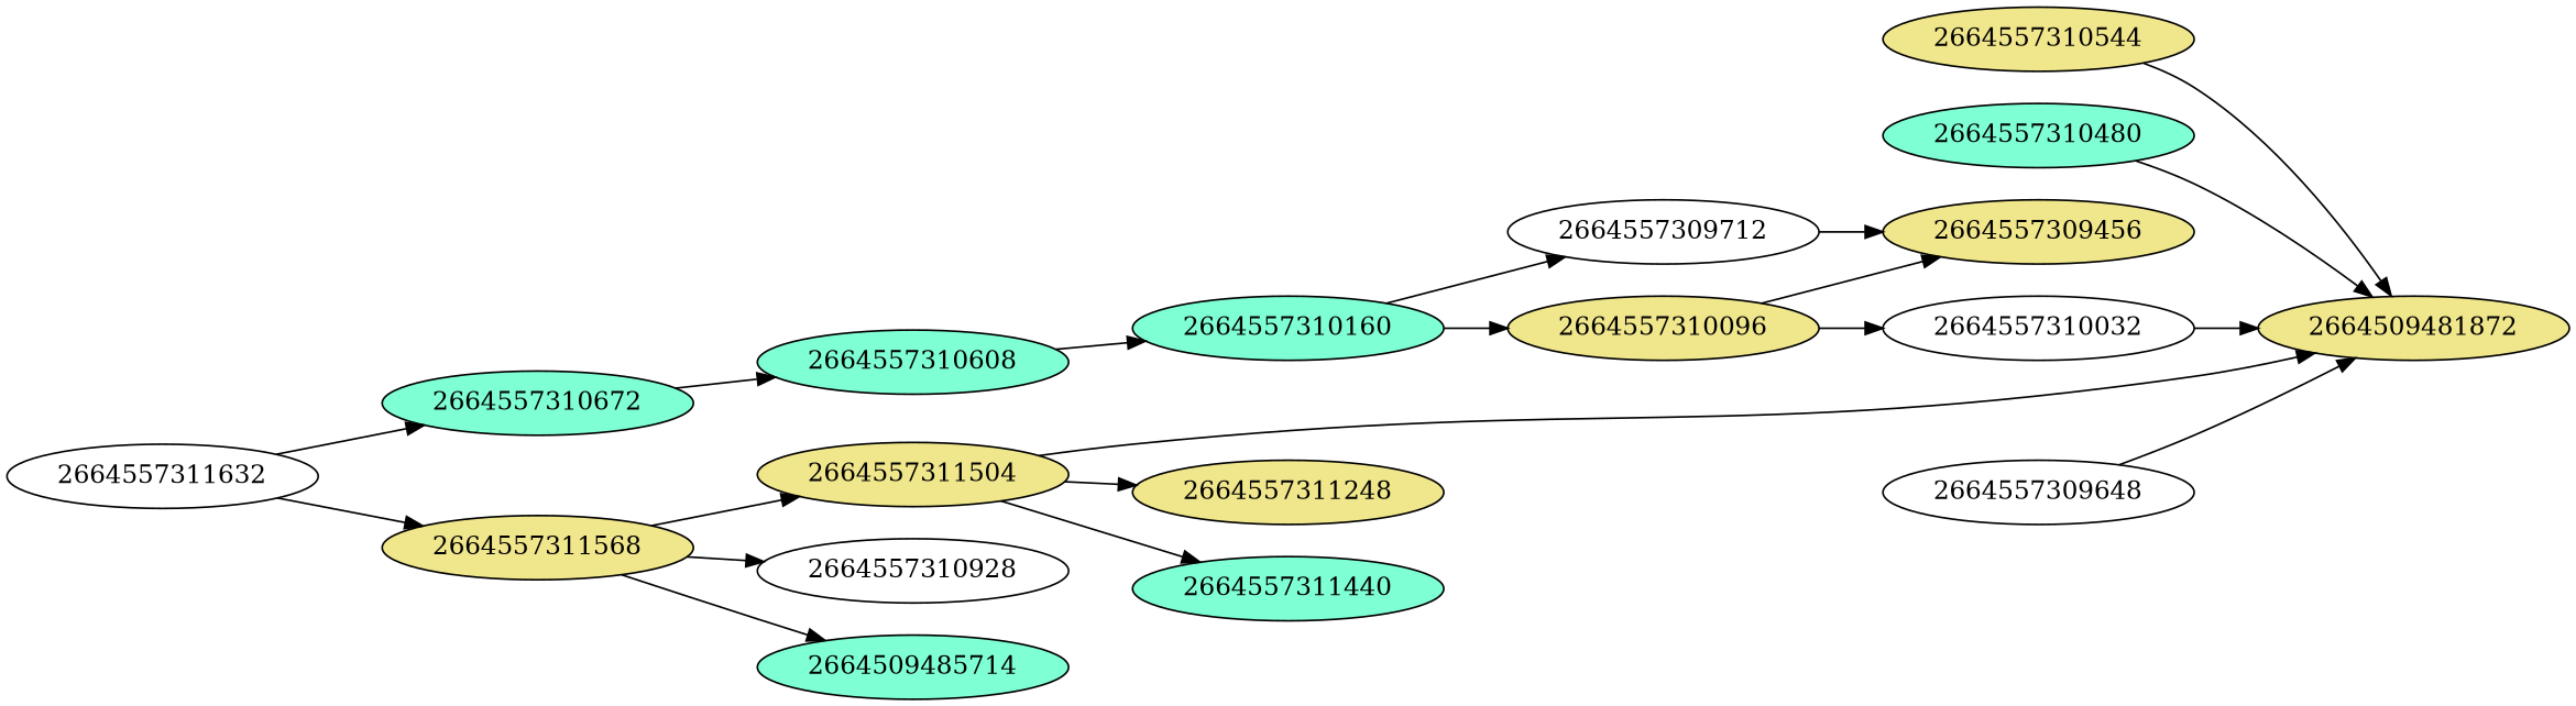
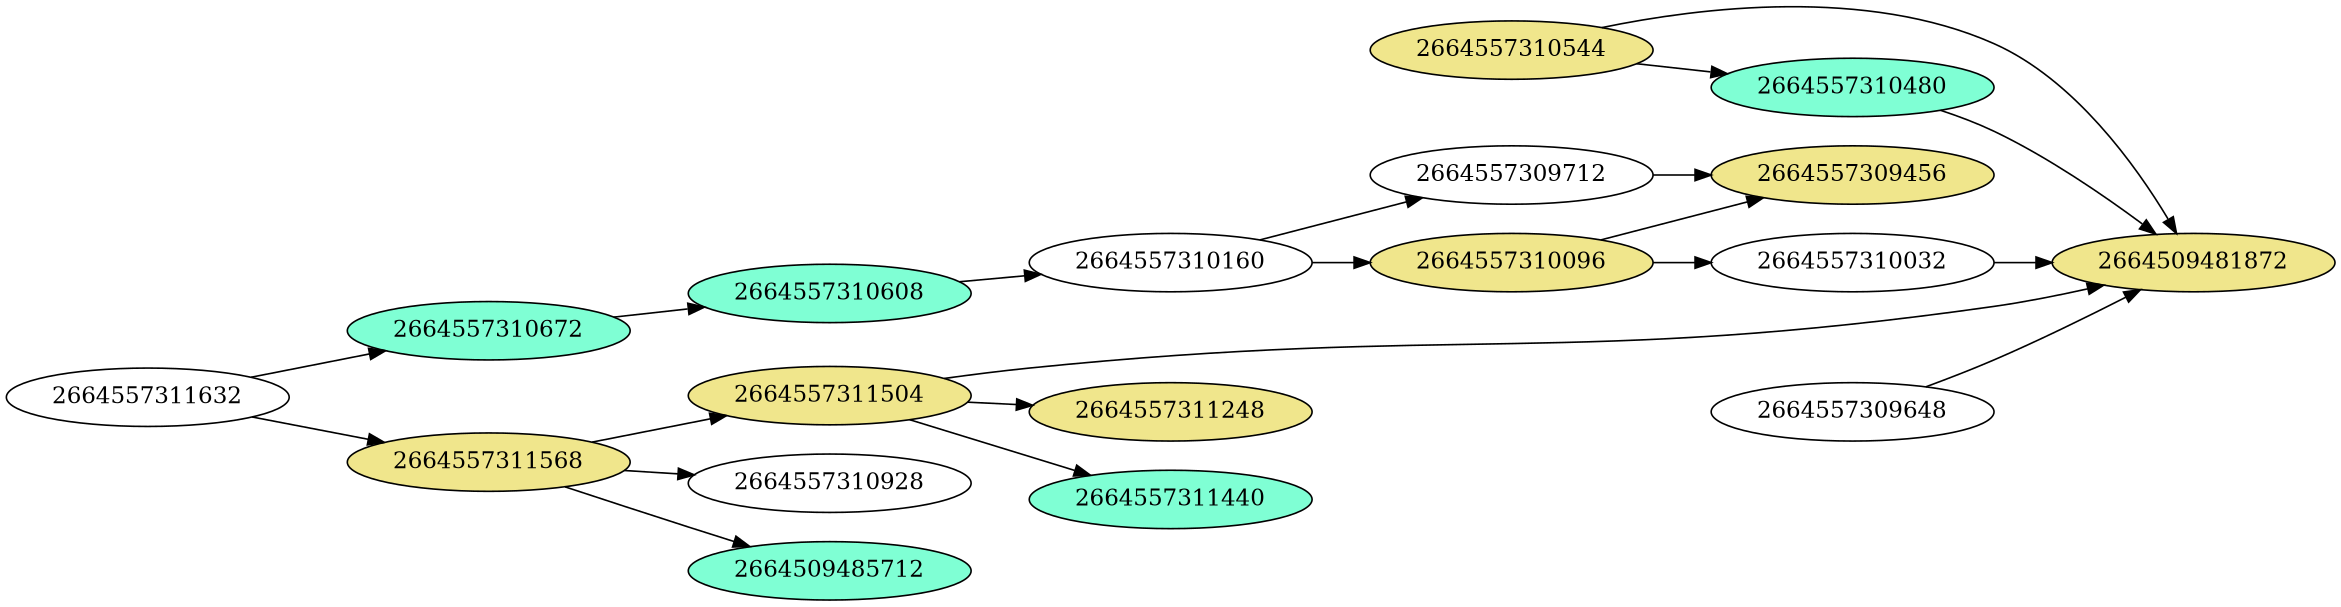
  strict digraph {
    rankdir=LR
    node [fillcolor=khaki style=filled type=Name]
    2664557310544 [type=Attribute]
    2664509481872 [type=Load]
    2664557310480 [fillcolor=aquamarine]
    2664557311248 [type=Constant]
    2664557310608 [fillcolor=aquamarine type=Call]
-   2664557310160 [fillcolor=aquamarine type=Call]
+   2664557310160 [fillcolor=white type=Call]
    2664557309712 [fillcolor=white type=Subscript]
    2664557310096 [type=Attribute]
    2664557310672 [fillcolor=aquamarine type=Expr]
    2664557311632 [fillcolor=white type=If]
    2664557311568 [type=Compare]
    2664557311504 [type=Subscript]
    2664557310928 [fillcolor=white type=Constant]
-   2664509485712 [fillcolor=aquamarine type=Eq label=2664509485714]
+   2664509485712 [fillcolor=aquamarine type=Eq]
    2664557309456 [type=Constant]
    2664557309648 [fillcolor=white]
    2664557310032 [fillcolor=white]
    2664557311440 [fillcolor=aquamarine]
    2664557310544 -> 2664509481872
+   2664557310544 -> 2664557310480
    2664557310480 -> 2664509481872
    2664557310608 -> 2664557310160
    2664557310160 -> 2664557309712
    2664557310160 -> 2664557310096
    2664557309712 -> 2664557309456
    2664557310096 -> 2664557309456
    2664557310096 -> 2664557310032
    2664557310672 -> 2664557310608
    2664557311632 -> 2664557310672
    2664557311632 -> 2664557311568
    2664557311568 -> 2664557311504
    2664557311568 -> 2664557310928
    2664557311568 -> 2664509485712
    2664557311504 -> 2664509481872
    2664557311504 -> 2664557311248
    2664557311504 -> 2664557311440
    2664557309648 -> 2664509481872
    2664557310032 -> 2664509481872
  }
